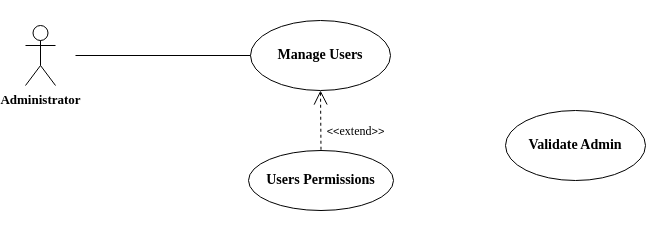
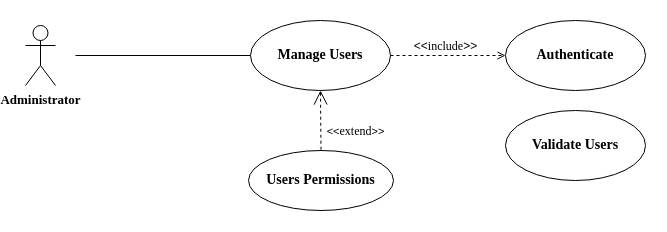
  <mxCell id="0" />
  <mxCell id="1" parent="0" />
  <mxCell id="2" value="&lt;font face=&quot;Old Standard TT&quot; size=&quot;1&quot;&gt;&lt;b style=&quot;font-size: 13px&quot;&gt;Administrator&lt;/b&gt;&lt;/font&gt;" style="shape=umlActor;html=1;verticalLabelPosition=bottom;verticalAlign=top;align=center;" parent="1" vertex="1"><mxGeometry x="20" y="25" width="30" height="60" as="geometry" /></mxCell>
+ <mxCell id="3" value="&lt;font face=&quot;Old Standard TT&quot;&gt;&lt;span style=&quot;font-size: 14px&quot;&gt;&lt;b&gt;Authenticate&lt;/b&gt;&lt;/span&gt;&lt;/font&gt;" style="ellipse;whiteSpace=wrap;html=1;fillColor=none;" parent="1" vertex="1"><mxGeometry x="500" y="20" width="140" height="70" as="geometry" /></mxCell>
  <mxCell id="4" value="&lt;font face=&quot;Old Standard TT&quot; size=&quot;1&quot;&gt;&lt;b style=&quot;font-size: 14px&quot;&gt;Manage Users&lt;/b&gt;&lt;/font&gt;" style="ellipse;whiteSpace=wrap;html=1;fillColor=none;" parent="1" vertex="1"><mxGeometry x="245" y="20" width="140" height="70" as="geometry" /></mxCell>
+ <mxCell id="5" value="&lt;font style=&quot;font-size: 12px&quot;&gt;&amp;lt;&amp;lt;&lt;font face=&quot;Old Standard TT&quot; style=&quot;font-size: 12px&quot;&gt;include&lt;/font&gt;&amp;gt;&amp;gt;&lt;/font&gt;" style="edgeStyle=none;html=1;endArrow=open;verticalAlign=bottom;dashed=1;labelBackgroundColor=none;exitX=1;exitY=0.5;exitDx=0;exitDy=0;entryX=0;entryY=0.5;entryDx=0;entryDy=0;" parent="1" source="4" target="3" edge="1"><mxGeometry x="-0.043" width="160" relative="1" as="geometry"><mxPoint x="490" y="70" as="sourcePoint" /><mxPoint x="540" y="55" as="targetPoint" /><Array as="points" /><mxPoint as="offset" /></mxGeometry></mxCell>
  <mxCell id="6" value="" style="edgeStyle=none;html=1;endArrow=none;verticalAlign=bottom;entryX=0;entryY=0.5;entryDx=0;entryDy=0;" parent="1" target="4" edge="1"><mxGeometry width="160" relative="1" as="geometry"><mxPoint x="70" y="55" as="sourcePoint" /><mxPoint x="220" y="-25" as="targetPoint" /></mxGeometry></mxCell>
  <mxCell id="7" value="&lt;font face=&quot;Old Standard TT&quot; size=&quot;1&quot;&gt;&lt;b style=&quot;font-size: 14px&quot;&gt;Users Permissions&lt;/b&gt;&lt;/font&gt;" style="ellipse;whiteSpace=wrap;html=1;fillColor=none;" parent="1" vertex="1"><mxGeometry x="243" y="150" width="145" height="60" as="geometry" /></mxCell>
  <mxCell id="8" value="&amp;lt;&amp;lt;&lt;font face=&quot;Old Standard TT&quot; style=&quot;font-size: 12px&quot;&gt;extend&lt;/font&gt;&amp;gt;&amp;gt;" style="edgeStyle=none;html=1;startArrow=open;endArrow=none;startSize=12;verticalAlign=bottom;dashed=1;labelBackgroundColor=none;entryX=0.5;entryY=0;entryDx=0;entryDy=0;exitX=0.5;exitY=1;exitDx=0;exitDy=0;" parent="1" source="4" target="7" edge="1"><mxGeometry x="0.676" y="35" width="160" relative="1" as="geometry"><mxPoint x="300" y="91" as="sourcePoint" /><mxPoint x="440" y="180" as="targetPoint" /><mxPoint as="offset" /></mxGeometry></mxCell>
- <mxCell id="9" value="&lt;font face=&quot;Old Standard TT&quot;&gt;&lt;span style=&quot;font-size: 14px&quot;&gt;&lt;b&gt;Validate Admin&lt;/b&gt;&lt;/span&gt;&lt;/font&gt;" style="ellipse;whiteSpace=wrap;html=1;fillColor=none;" parent="1" vertex="1"><mxGeometry x="500" y="110" width="140" height="70" as="geometry" /></mxCell>
+ <mxCell id="9" value="&lt;font face=&quot;Old Standard TT&quot;&gt;&lt;span style=&quot;font-size: 14px&quot;&gt;&lt;b&gt;Validate Users&lt;/b&gt;&lt;/span&gt;&lt;/font&gt;" style="ellipse;whiteSpace=wrap;html=1;fillColor=none;" parent="1" vertex="1"><mxGeometry x="500" y="110" width="140" height="70" as="geometry" /></mxCell>
